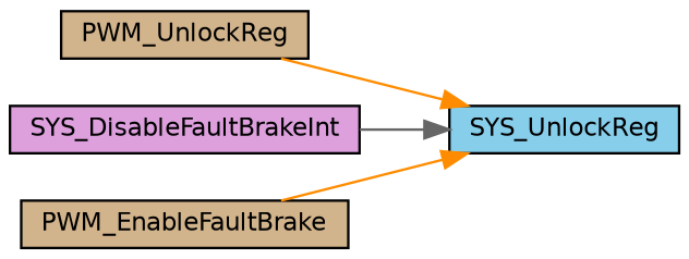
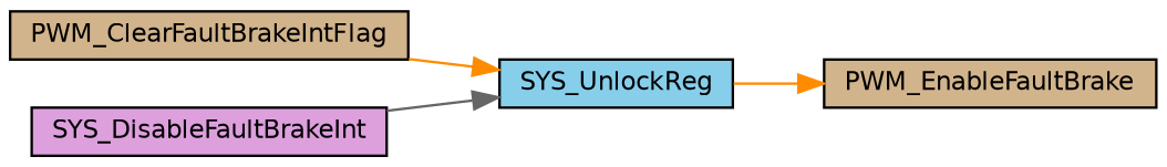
  digraph {
    rankdir=RL
    node [color=black fillcolor=tan fontname=Helvetica fontsize=10 shape=record style=filled]
    edge [color=darkorange dir=back fontname=Helvetica fontsize=10 labelfontname=Helvetica labelfontsize=10 style=solid]
    n1 [fillcolor=skyblue fontcolor=black height=0.2 label=SYS_UnlockReg width=0.4]
-   n2 [height=0.2 label=PWM_UnlockReg width=0.4]
+   n2 [height=0.2 label=PWM_ClearFaultBrakeIntFlag width=0.4]
    n3 [fillcolor=plum height=0.2 label=SYS_DisableFaultBrakeInt width=0.4]
    n4 [height=0.2 label=PWM_EnableFaultBrake width=0.4]
    n1 -> n2
    n1 -> n3 [color=gray40]
-   n1 -> n4
+   n4 -> n1
  }
